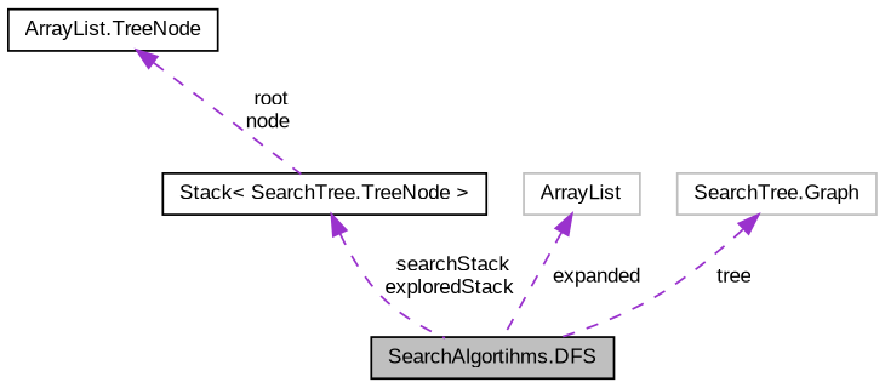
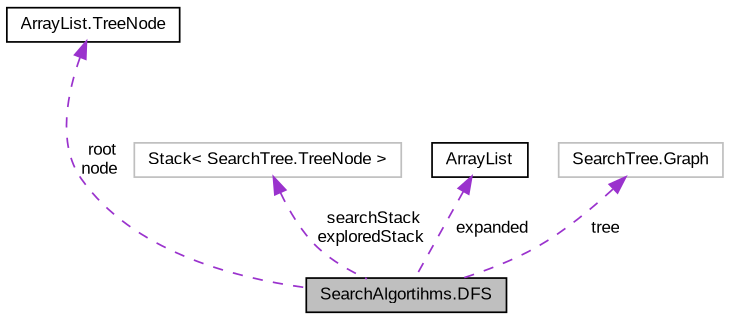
  digraph {
    fontname="Liberation Sans"
    node [color=grey75 fillcolor=white fontname="Liberation Sans" fontsize=10 shape=record style=filled]
    edge [color=darkorchid3 dir=back fontname="Liberation Sans" fontsize=10 labelfontname=Helvetica labelfontsize=10 style=dashed]
    n1 [color=black fillcolor=grey75 fontcolor=black height=0.2 label="SearchAlgortihms.DFS" width=0.4]
-   n2 [color=black height=0.2 label="Stack\< SearchTree.TreeNode \>" width=0.4]
-   n3 [height=0.2 label=ArrayList width=0.4]
+   n2 [height=0.2 label="Stack\< SearchTree.TreeNode \>" width=0.4]
+   n3 [color=black height=0.2 label=ArrayList width=0.4]
    n4 [height=0.2 label="SearchTree.Graph" width=0.4]
    n5 [color=black height=0.2 label="ArrayList.TreeNode" width=0.4]
    n2 -> n1 [label=" searchStack\nexploredStack"]
    n3 -> n1 [label=" expanded"]
    n4 -> n1 [label=" tree"]
-   n5 -> n2 [label=" root\nnode"]
+   n5 -> n1 [label=" root\nnode"]
  }
